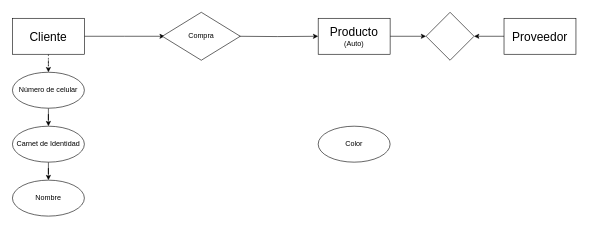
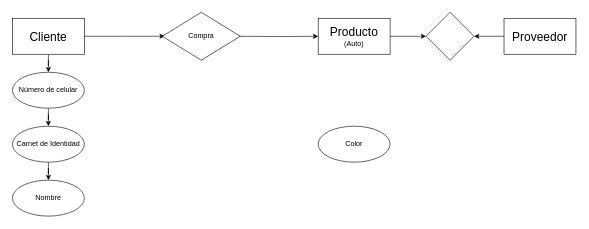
  <mxCell id="0" />
  <mxCell id="1" parent="0" />
  <mxCell id="2" style="edgeStyle=orthogonalEdgeStyle;rounded=0;orthogonalLoop=1;jettySize=auto;html=1;entryX=0;entryY=0.5;entryDx=0;entryDy=0;" edge="1" parent="1" source="4"><mxGeometry relative="1" as="geometry"><mxPoint x="274" y="60" as="targetPoint" /></mxGeometry></mxCell>
- <mxCell id="3" value="" style="edgeStyle=orthogonalEdgeStyle;rounded=0;orthogonalLoop=1;jettySize=auto;html=1;dashed=1;" edge="1" parent="1" source="4" target="13"><mxGeometry relative="1" as="geometry" /></mxCell>
+ <mxCell id="3" value="" style="edgeStyle=orthogonalEdgeStyle;rounded=0;orthogonalLoop=1;jettySize=auto;html=1;" edge="1" parent="1" source="4" target="13"><mxGeometry relative="1" as="geometry" /></mxCell>
  <mxCell id="4" value="&lt;font style=&quot;font-size: 20px;&quot;&gt;Cliente&lt;/font&gt;" style="rounded=0;whiteSpace=wrap;html=1;" vertex="1" parent="1"><mxGeometry x="20" y="30" width="120" height="60" as="geometry" /></mxCell>
  <mxCell id="5" style="edgeStyle=orthogonalEdgeStyle;rounded=0;orthogonalLoop=1;jettySize=auto;html=1;entryX=0;entryY=0.5;entryDx=0;entryDy=0;" edge="1" parent="1" target="7"><mxGeometry relative="1" as="geometry"><mxPoint x="394" y="60" as="sourcePoint" /></mxGeometry></mxCell>
  <mxCell id="6" value="" style="edgeStyle=orthogonalEdgeStyle;rounded=0;orthogonalLoop=1;jettySize=auto;html=1;" edge="1" parent="1" source="7" target="10"><mxGeometry relative="1" as="geometry" /></mxCell>
  <mxCell id="7" value="&lt;div&gt;&lt;font style=&quot;font-size: 20px;&quot;&gt;Producto&lt;/font&gt;&lt;/div&gt;(Auto)" style="rounded=0;whiteSpace=wrap;html=1;" vertex="1" parent="1"><mxGeometry x="530" y="30" width="120" height="60" as="geometry" /></mxCell>
  <mxCell id="8" value="" style="edgeStyle=orthogonalEdgeStyle;rounded=0;orthogonalLoop=1;jettySize=auto;html=1;" edge="1" parent="1" source="9" target="10"><mxGeometry relative="1" as="geometry" /></mxCell>
  <mxCell id="9" value="&lt;font style=&quot;font-size: 20px;&quot;&gt;Proveedor&lt;/font&gt;" style="rounded=0;whiteSpace=wrap;html=1;" vertex="1" parent="1"><mxGeometry x="840" y="30" width="120" height="60" as="geometry" /></mxCell>
  <mxCell id="10" value="" style="rhombus;whiteSpace=wrap;html=1;" vertex="1" parent="1"><mxGeometry x="710" y="20" width="80" height="80" as="geometry" /></mxCell>
  <mxCell id="11" value="Compra" style="rhombus;whiteSpace=wrap;html=1;" vertex="1" parent="1"><mxGeometry x="270" y="20" width="130" height="80" as="geometry" /></mxCell>
  <mxCell id="12" value="" style="edgeStyle=orthogonalEdgeStyle;rounded=0;orthogonalLoop=1;jettySize=auto;html=1;" edge="1" parent="1" source="13" target="15"><mxGeometry relative="1" as="geometry" /></mxCell>
  <mxCell id="13" value="Número de celular" style="ellipse;whiteSpace=wrap;html=1;" vertex="1" parent="1"><mxGeometry x="20" y="120" width="120" height="60" as="geometry" /></mxCell>
  <mxCell id="14" value="" style="edgeStyle=orthogonalEdgeStyle;rounded=0;orthogonalLoop=1;jettySize=auto;html=1;" edge="1" parent="1" source="15" target="16"><mxGeometry relative="1" as="geometry" /></mxCell>
  <mxCell id="15" value="Carnet de Identidad" style="ellipse;whiteSpace=wrap;html=1;" vertex="1" parent="1"><mxGeometry x="20" y="210" width="120" height="60" as="geometry" /></mxCell>
  <mxCell id="16" value="Nombre" style="ellipse;whiteSpace=wrap;html=1;" vertex="1" parent="1"><mxGeometry x="20" y="300" width="120" height="60" as="geometry" /></mxCell>
  <mxCell id="17" value="Color" style="ellipse;whiteSpace=wrap;html=1;" vertex="1" parent="1"><mxGeometry x="530" y="210" width="120" height="60" as="geometry" /></mxCell>
